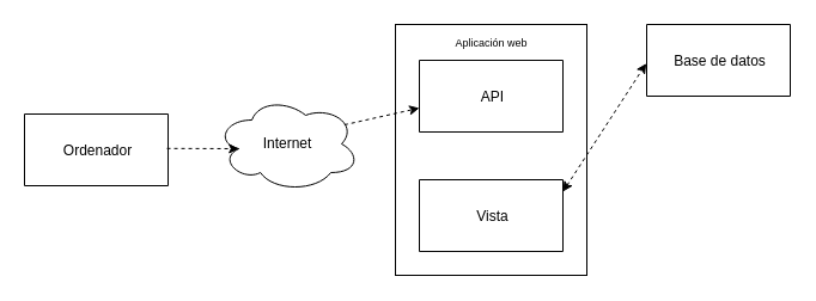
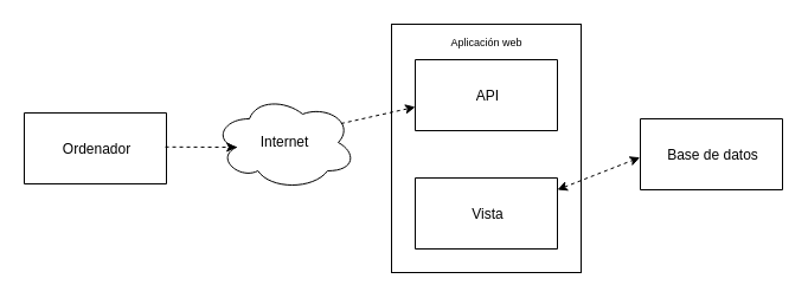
  <mxCell id="0" />
  <mxCell id="1" parent="0" />
  <mxCell id="2" value="" style="whiteSpace=wrap;html=1;fillColor=none;" vertex="1" parent="1"><mxGeometry x="330" y="20" width="160" height="210" as="geometry" /></mxCell>
  <mxCell id="3" value="API" style="verticalLabelPosition=bottom;verticalAlign=top;shape=mxgraph.basic.rect;fillColor2=none;strokeWidth=1;size=20;indent=5;fillColor=none;html=1;spacingTop=-43;spacingLeft=2;" vertex="1" parent="1"><mxGeometry x="350" y="50" width="120" height="60" as="geometry" /></mxCell>
  <mxCell id="4" value="Vista" style="verticalLabelPosition=bottom;verticalAlign=top;shape=mxgraph.basic.rect;fillColor2=none;strokeWidth=1;size=20;indent=5;fillColor=none;html=1;spacingTop=-43;spacingLeft=2;" vertex="1" parent="1"><mxGeometry x="350" y="150" width="120" height="60" as="geometry" /></mxCell>
- <mxCell id="5" value="Base de datos" style="verticalLabelPosition=bottom;verticalAlign=top;shape=mxgraph.basic.rect;fillColor2=none;strokeWidth=1;size=20;indent=5;fillColor=none;html=1;spacingTop=-43;spacingLeft=2;" vertex="1" parent="1"><mxGeometry x="540" y="20" width="120" height="60" as="geometry" /></mxCell>
+ <mxCell id="5" value="Base de datos" style="verticalLabelPosition=bottom;verticalAlign=top;shape=mxgraph.basic.rect;fillColor2=none;strokeWidth=1;size=20;indent=5;fillColor=none;html=1;spacingTop=-43;spacingLeft=2;" vertex="1" parent="1"><mxGeometry x="540" y="100" width="120" height="60" as="geometry" /></mxCell>
  <mxCell id="6" value="" style="endArrow=classic;html=1;dashed=1;exitX=0.895;exitY=0.3;exitDx=0;exitDy=0;exitPerimeter=0;" edge="1" parent="1" source="9"><mxGeometry width="50" height="50" relative="1" as="geometry"><mxPoint x="240.36" y="103.66" as="sourcePoint" /><mxPoint x="350" y="90" as="targetPoint" /></mxGeometry></mxCell>
  <mxCell id="7" value="" style="endArrow=classic;html=1;dashed=1;entryX=-0.003;entryY=0.544;entryDx=0;entryDy=0;entryPerimeter=0;startArrow=classic;startFill=1;" edge="1" parent="1" target="5"><mxGeometry width="50" height="50" relative="1" as="geometry"><mxPoint x="470" y="160" as="sourcePoint" /><mxPoint x="520" y="110" as="targetPoint" /></mxGeometry></mxCell>
  <mxCell id="8" value="&lt;font style=&quot;font-size: 9px&quot;&gt;Aplicación web&lt;/font&gt;" style="text;html=1;strokeColor=none;fillColor=none;align=center;verticalAlign=middle;whiteSpace=wrap;rounded=0;" vertex="1" parent="1"><mxGeometry x="377.5" y="30" width="65" height="10" as="geometry" /></mxCell>
  <mxCell id="9" value="Internet" style="ellipse;shape=cloud;whiteSpace=wrap;html=1;fillColor=none;" vertex="1" parent="1"><mxGeometry x="180" y="80" width="120" height="80" as="geometry" /></mxCell>
  <mxCell id="10" value="Ordenador" style="verticalLabelPosition=bottom;verticalAlign=top;shape=mxgraph.basic.rect;fillColor2=none;strokeWidth=1;size=20;indent=5;fillColor=none;html=1;spacingTop=-43;spacingLeft=2;" vertex="1" parent="1"><mxGeometry x="20" y="95" width="120" height="60" as="geometry" /></mxCell>
  <mxCell id="11" value="" style="endArrow=classic;html=1;dashed=1;exitX=0.992;exitY=0.48;exitDx=0;exitDy=0;exitPerimeter=0;entryX=0.16;entryY=0.55;entryDx=0;entryDy=0;entryPerimeter=0;" edge="1" parent="1" source="10" target="9"><mxGeometry width="50" height="50" relative="1" as="geometry"><mxPoint x="170" y="100" as="sourcePoint" /><mxPoint x="220" y="50" as="targetPoint" /></mxGeometry></mxCell>
